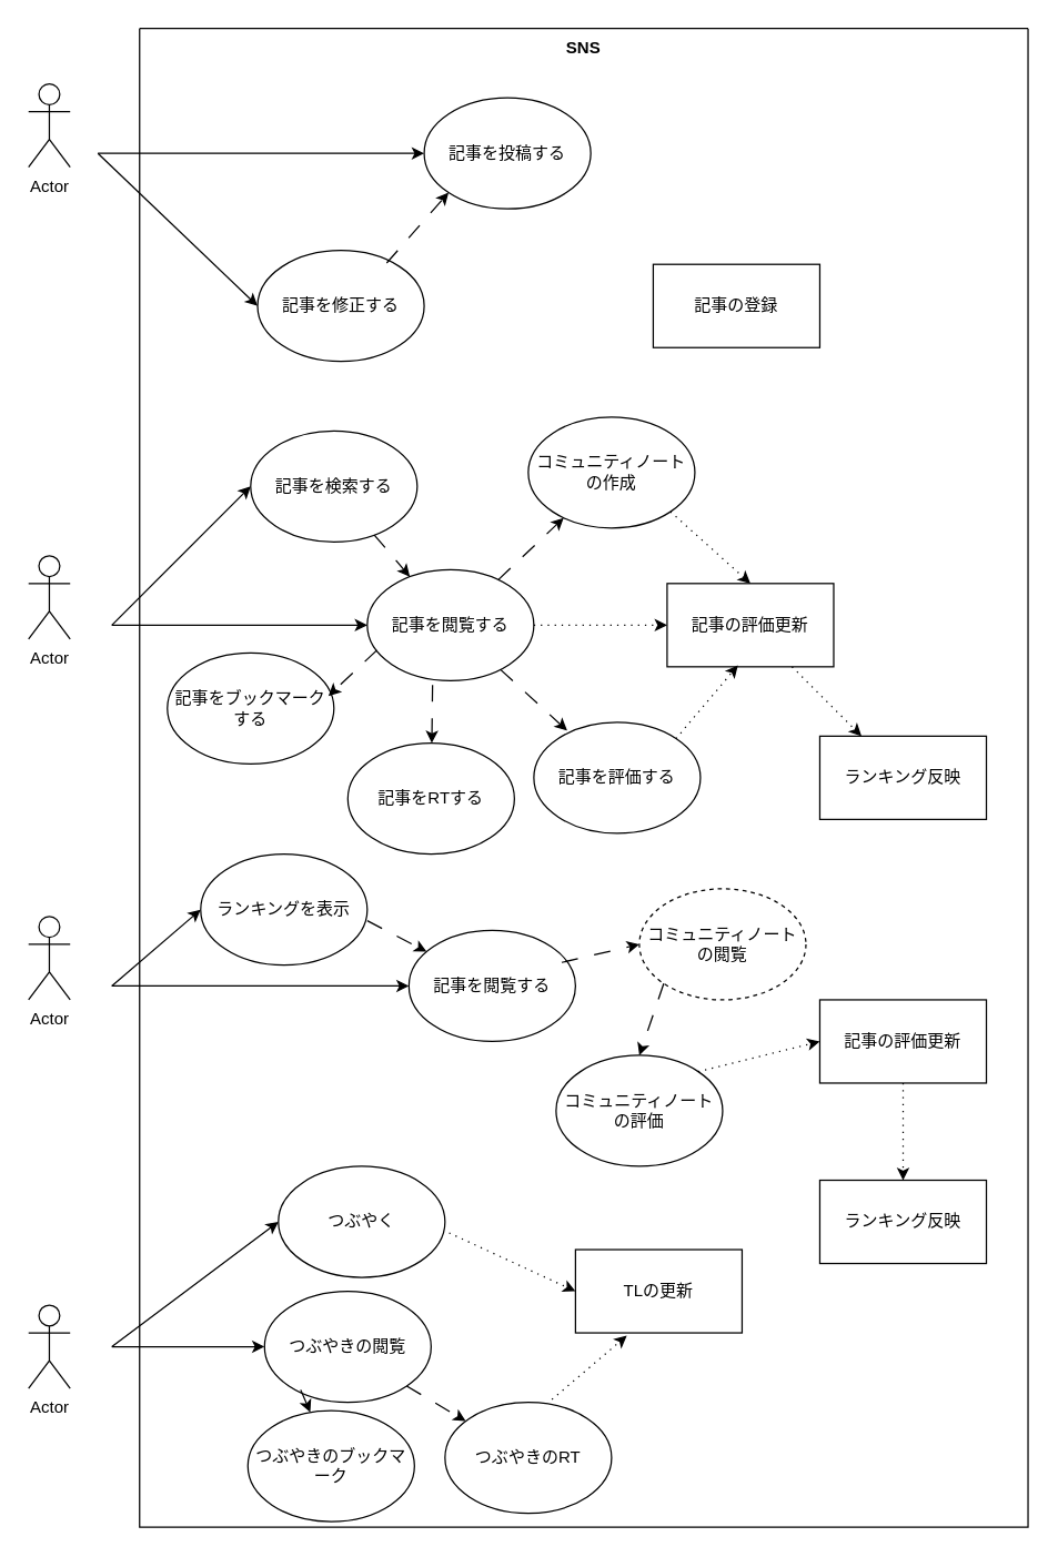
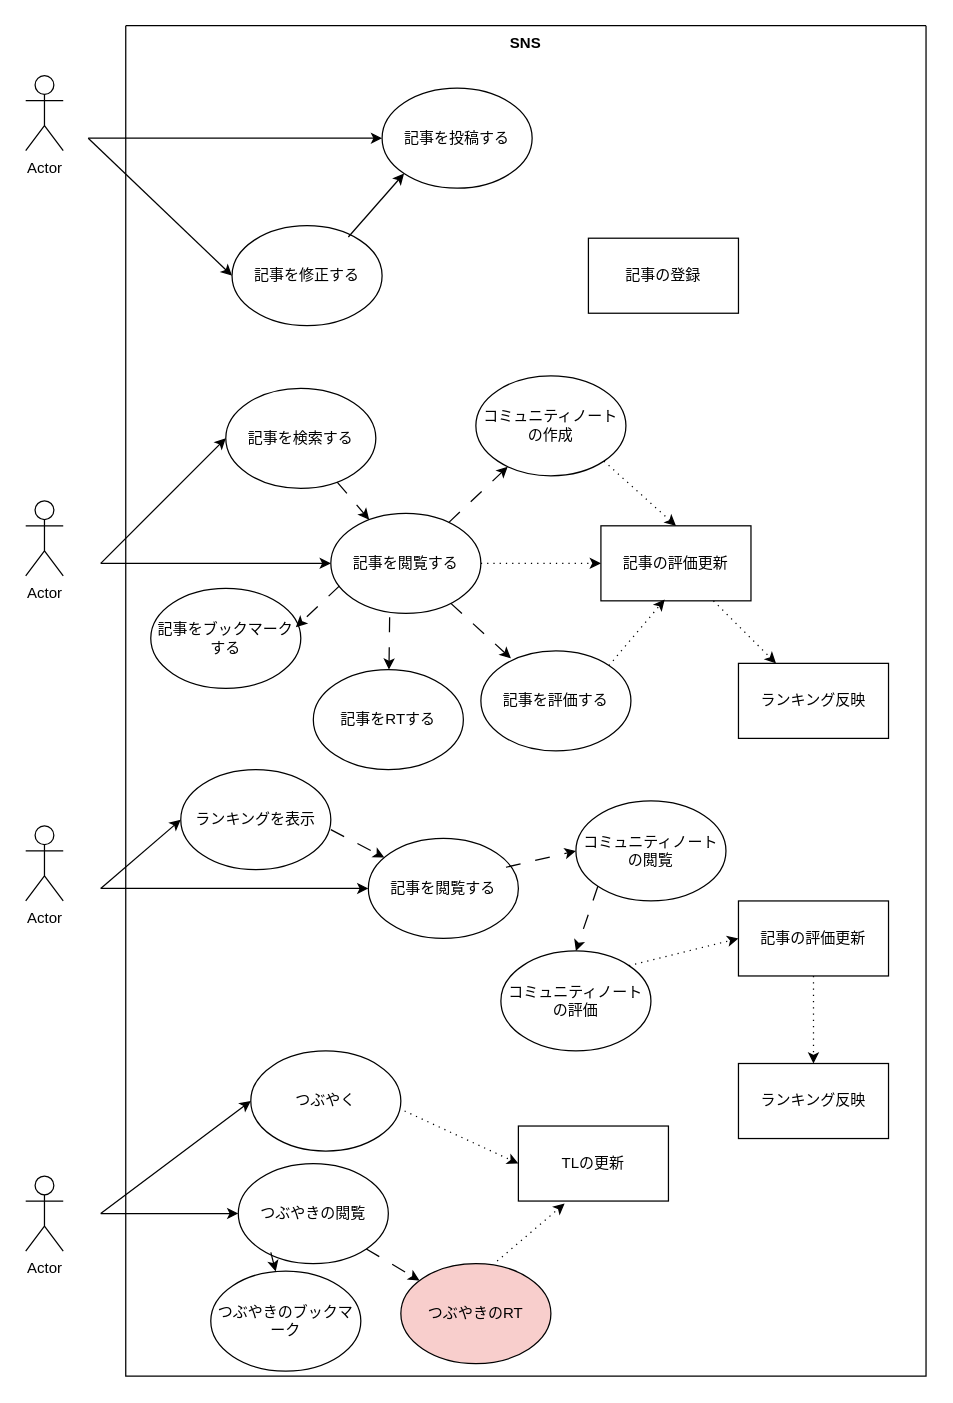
  <mxCell id="0" />
  <mxCell id="1" parent="0" />
  <mxCell id="2" value="SNS" style="swimlane;startSize=0;verticalAlign=top;" vertex="1" parent="1"><mxGeometry x="100" y="20" width="640" height="1080" as="geometry" /></mxCell>
  <mxCell id="3" value="Actor" style="shape=umlActor;verticalLabelPosition=bottom;verticalAlign=top;html=1;outlineConnect=0;" vertex="1" parent="2"><mxGeometry x="-80" y="40" width="30" height="60" as="geometry" /></mxCell>
  <mxCell id="4" value="記事を投稿する" style="ellipse;whiteSpace=wrap;html=1;" vertex="1" parent="2"><mxGeometry x="205" y="50" width="120" height="80" as="geometry" /></mxCell>
  <mxCell id="5" value="記事を修正する" style="ellipse;whiteSpace=wrap;html=1;" vertex="1" parent="2"><mxGeometry x="85" y="160" width="120" height="80" as="geometry" /></mxCell>
- <mxCell id="6" value="" style="endArrow=classic;html=1;rounded=0;entryX=0;entryY=1;entryDx=0;entryDy=0;exitX=0.775;exitY=0.113;exitDx=0;exitDy=0;exitPerimeter=0;dashed=1;dashPattern=12 12;" edge="1" parent="2" source="5" target="4"><mxGeometry width="50" height="50" relative="1" as="geometry"><mxPoint x="-50" y="100" as="sourcePoint" /><mxPoint x="114" y="230" as="targetPoint" /></mxGeometry></mxCell>
+ <mxCell id="6" value="" style="endArrow=classic;html=1;rounded=0;entryX=0;entryY=1;entryDx=0;entryDy=0;exitX=0.775;exitY=0.113;exitDx=0;exitDy=0;exitPerimeter=0;dashed=0;dashPattern=12 12;" edge="1" parent="2" source="5" target="4"><mxGeometry width="50" height="50" relative="1" as="geometry"><mxPoint x="-50" y="100" as="sourcePoint" /><mxPoint x="114" y="230" as="targetPoint" /></mxGeometry></mxCell>
  <mxCell id="7" value="記事の登録" style="rounded=0;whiteSpace=wrap;html=1;" vertex="1" parent="2"><mxGeometry x="370" y="170" width="120" height="60" as="geometry" /></mxCell>
  <mxCell id="8" value="" style="endArrow=classic;html=1;rounded=0;entryX=0;entryY=0.5;entryDx=0;entryDy=0;" edge="1" parent="2" target="4"><mxGeometry width="50" height="50" relative="1" as="geometry"><mxPoint x="-30" y="90" as="sourcePoint" /><mxPoint x="270" y="140" as="targetPoint" /></mxGeometry></mxCell>
  <mxCell id="9" value="" style="endArrow=classic;html=1;rounded=0;entryX=0;entryY=0.5;entryDx=0;entryDy=0;" edge="1" parent="2" target="5"><mxGeometry width="50" height="50" relative="1" as="geometry"><mxPoint x="-30" y="90" as="sourcePoint" /><mxPoint x="245" y="100" as="targetPoint" /></mxGeometry></mxCell>
  <mxCell id="10" value="記事を閲覧する" style="ellipse;whiteSpace=wrap;html=1;" vertex="1" parent="2"><mxGeometry x="164" y="390" width="120" height="80" as="geometry" /></mxCell>
  <mxCell id="11" value="" style="endArrow=classic;html=1;rounded=0;entryX=0;entryY=0.5;entryDx=0;entryDy=0;" edge="1" parent="2" target="10"><mxGeometry width="50" height="50" relative="1" as="geometry"><mxPoint x="-20" y="430" as="sourcePoint" /><mxPoint x="205" y="429.5" as="targetPoint" /></mxGeometry></mxCell>
  <mxCell id="12" value="記事を検索する" style="ellipse;whiteSpace=wrap;html=1;" vertex="1" parent="2"><mxGeometry x="80" y="290" width="120" height="80" as="geometry" /></mxCell>
  <mxCell id="13" value="" style="endArrow=classic;html=1;rounded=0;dashed=1;dashPattern=12 12;" edge="1" parent="2" source="12" target="10"><mxGeometry width="50" height="50" relative="1" as="geometry"><mxPoint x="188" y="269" as="sourcePoint" /><mxPoint x="233" y="218" as="targetPoint" /></mxGeometry></mxCell>
  <mxCell id="14" value="" style="endArrow=classic;html=1;rounded=0;entryX=0;entryY=0.5;entryDx=0;entryDy=0;" edge="1" parent="2" target="12"><mxGeometry width="50" height="50" relative="1" as="geometry"><mxPoint x="-20" y="430" as="sourcePoint" /><mxPoint x="95" y="300" as="targetPoint" /></mxGeometry></mxCell>
  <mxCell id="15" value="記事を評価する" style="ellipse;whiteSpace=wrap;html=1;" vertex="1" parent="2"><mxGeometry x="284" y="500" width="120" height="80" as="geometry" /></mxCell>
  <mxCell id="16" value="記事の評価更新" style="rounded=0;whiteSpace=wrap;html=1;" vertex="1" parent="2"><mxGeometry x="380" y="400" width="120" height="60" as="geometry" /></mxCell>
  <mxCell id="17" value="" style="endArrow=classic;html=1;rounded=0;entryX=0.2;entryY=0.075;entryDx=0;entryDy=0;exitX=0.8;exitY=0.9;exitDx=0;exitDy=0;dashed=1;dashPattern=12 12;exitPerimeter=0;entryPerimeter=0;" edge="1" parent="2" source="10" target="15"><mxGeometry width="50" height="50" relative="1" as="geometry"><mxPoint x="-50" y="439.5" as="sourcePoint" /><mxPoint x="215" y="440" as="targetPoint" /></mxGeometry></mxCell>
  <mxCell id="18" value="コミュニティノートの作成" style="ellipse;whiteSpace=wrap;html=1;" vertex="1" parent="2"><mxGeometry x="280" y="280" width="120" height="80" as="geometry" /></mxCell>
  <mxCell id="19" value="" style="endArrow=classic;html=1;rounded=0;dashed=1;dashPattern=12 12;" edge="1" parent="2" source="10" target="18"><mxGeometry width="50" height="50" relative="1" as="geometry"><mxPoint x="233" y="468" as="sourcePoint" /><mxPoint x="197" y="497" as="targetPoint" /></mxGeometry></mxCell>
  <mxCell id="20" value="" style="endArrow=classic;html=1;rounded=0;entryX=0.5;entryY=0;entryDx=0;entryDy=0;dashed=1;dashPattern=1 4;exitX=1;exitY=1;exitDx=0;exitDy=0;" edge="1" parent="2" source="18" target="16"><mxGeometry width="50" height="50" relative="1" as="geometry"><mxPoint x="324" y="124" as="sourcePoint" /><mxPoint x="440" y="180" as="targetPoint" /></mxGeometry></mxCell>
  <mxCell id="21" value="" style="endArrow=classic;html=1;rounded=0;entryX=0;entryY=0.5;entryDx=0;entryDy=0;dashed=1;dashPattern=1 4;" edge="1" parent="2" source="10" target="16"><mxGeometry width="50" height="50" relative="1" as="geometry"><mxPoint x="392" y="358" as="sourcePoint" /><mxPoint x="450" y="410" as="targetPoint" /></mxGeometry></mxCell>
  <mxCell id="22" value="" style="endArrow=classic;html=1;rounded=0;entryX=0.425;entryY=0.983;entryDx=0;entryDy=0;dashed=1;dashPattern=1 4;exitX=1;exitY=0;exitDx=0;exitDy=0;entryPerimeter=0;" edge="1" parent="2" source="15" target="16"><mxGeometry width="50" height="50" relative="1" as="geometry"><mxPoint x="294" y="440" as="sourcePoint" /><mxPoint x="390" y="440" as="targetPoint" /></mxGeometry></mxCell>
  <mxCell id="23" value="ランキング反映" style="rounded=0;whiteSpace=wrap;html=1;" vertex="1" parent="2"><mxGeometry x="490" y="510" width="120" height="60" as="geometry" /></mxCell>
  <mxCell id="24" value="" style="endArrow=classic;html=1;rounded=0;dashed=1;dashPattern=1 4;exitX=0.75;exitY=1;exitDx=0;exitDy=0;" edge="1" parent="2" source="16" target="23"><mxGeometry width="50" height="50" relative="1" as="geometry"><mxPoint x="392" y="358" as="sourcePoint" /><mxPoint x="450" y="410" as="targetPoint" /></mxGeometry></mxCell>
  <mxCell id="25" value="記事をRTする" style="ellipse;whiteSpace=wrap;html=1;" vertex="1" parent="2"><mxGeometry x="150" y="515" width="120" height="80" as="geometry" /></mxCell>
  <mxCell id="26" value="" style="endArrow=classic;html=1;rounded=0;exitX=0.392;exitY=1.038;exitDx=0;exitDy=0;dashed=1;dashPattern=12 12;exitPerimeter=0;" edge="1" parent="2" source="10" target="25"><mxGeometry width="50" height="50" relative="1" as="geometry"><mxPoint x="270" y="472" as="sourcePoint" /><mxPoint x="294" y="516" as="targetPoint" /></mxGeometry></mxCell>
  <mxCell id="27" value="記事をブックマークする" style="ellipse;whiteSpace=wrap;html=1;" vertex="1" parent="2"><mxGeometry x="20" y="450" width="120" height="80" as="geometry" /></mxCell>
  <mxCell id="28" value="" style="endArrow=classic;html=1;rounded=0;exitX=0.058;exitY=0.725;exitDx=0;exitDy=0;dashed=1;dashPattern=12 12;exitPerimeter=0;entryX=0.967;entryY=0.388;entryDx=0;entryDy=0;entryPerimeter=0;" edge="1" parent="2" source="10" target="27"><mxGeometry width="50" height="50" relative="1" as="geometry"><mxPoint x="192" y="468" as="sourcePoint" /><mxPoint x="196" y="520" as="targetPoint" /></mxGeometry></mxCell>
  <mxCell id="29" value="Actor" style="shape=umlActor;verticalLabelPosition=bottom;verticalAlign=top;html=1;outlineConnect=0;" vertex="1" parent="2"><mxGeometry x="-80" y="380" width="30" height="60" as="geometry" /></mxCell>
  <mxCell id="30" value="ランキングを表示" style="ellipse;whiteSpace=wrap;html=1;" vertex="1" parent="2"><mxGeometry x="44" y="595" width="120" height="80" as="geometry" /></mxCell>
  <mxCell id="31" value="記事を閲覧する" style="ellipse;whiteSpace=wrap;html=1;" vertex="1" parent="2"><mxGeometry x="194" y="650" width="120" height="80" as="geometry" /></mxCell>
  <mxCell id="32" value="" style="endArrow=classic;html=1;rounded=0;dashed=1;dashPattern=12 12;exitX=1;exitY=0.6;exitDx=0;exitDy=0;exitPerimeter=0;" edge="1" parent="2" source="30" target="31"><mxGeometry width="50" height="50" relative="1" as="geometry"><mxPoint x="179" y="375" as="sourcePoint" /><mxPoint x="205" y="405" as="targetPoint" /></mxGeometry></mxCell>
- <mxCell id="33" value="コミュニティノートの閲覧" style="ellipse;whiteSpace=wrap;html=1;dashed=1;" vertex="1" parent="2"><mxGeometry x="360" y="620" width="120" height="80" as="geometry" /></mxCell>
+ <mxCell id="33" value="コミュニティノートの閲覧" style="ellipse;whiteSpace=wrap;html=1;" vertex="1" parent="2"><mxGeometry x="360" y="620" width="120" height="80" as="geometry" /></mxCell>
  <mxCell id="34" value="" style="endArrow=classic;html=1;rounded=0;dashed=1;dashPattern=12 12;entryX=0;entryY=0.5;entryDx=0;entryDy=0;exitX=0.917;exitY=0.288;exitDx=0;exitDy=0;exitPerimeter=0;" edge="1" parent="2" source="31" target="33"><mxGeometry width="50" height="50" relative="1" as="geometry"><mxPoint x="320" y="690" as="sourcePoint" /><mxPoint x="217" y="675" as="targetPoint" /></mxGeometry></mxCell>
  <mxCell id="35" value="コミュニティノートの評価" style="ellipse;whiteSpace=wrap;html=1;" vertex="1" parent="2"><mxGeometry x="300" y="740" width="120" height="80" as="geometry" /></mxCell>
  <mxCell id="36" value="" style="endArrow=classic;html=1;rounded=0;dashed=1;dashPattern=12 12;entryX=0.5;entryY=0;entryDx=0;entryDy=0;exitX=0;exitY=1;exitDx=0;exitDy=0;" edge="1" parent="2" source="33" target="35"><mxGeometry width="50" height="50" relative="1" as="geometry"><mxPoint x="314" y="683" as="sourcePoint" /><mxPoint x="370" y="670" as="targetPoint" /></mxGeometry></mxCell>
  <mxCell id="37" value="記事の評価更新" style="rounded=0;whiteSpace=wrap;html=1;" vertex="1" parent="2"><mxGeometry x="490" y="700" width="120" height="60" as="geometry" /></mxCell>
  <mxCell id="38" value="ランキング反映" style="rounded=0;whiteSpace=wrap;html=1;" vertex="1" parent="2"><mxGeometry x="490" y="830" width="120" height="60" as="geometry" /></mxCell>
  <mxCell id="39" value="" style="endArrow=classic;html=1;rounded=0;dashed=1;dashPattern=1 4;exitX=0.5;exitY=1;exitDx=0;exitDy=0;" edge="1" parent="2" source="37" target="38"><mxGeometry width="50" height="50" relative="1" as="geometry"><mxPoint x="412" y="728" as="sourcePoint" /><mxPoint x="470" y="780" as="targetPoint" /></mxGeometry></mxCell>
  <mxCell id="40" value="" style="endArrow=classic;html=1;rounded=0;entryX=0;entryY=0.5;entryDx=0;entryDy=0;dashed=1;dashPattern=1 4;exitX=1;exitY=0;exitDx=0;exitDy=0;" edge="1" parent="2" source="35" target="37"><mxGeometry width="50" height="50" relative="1" as="geometry"><mxPoint x="396" y="522" as="sourcePoint" /><mxPoint x="441" y="469" as="targetPoint" /></mxGeometry></mxCell>
  <mxCell id="41" value="" style="endArrow=classic;html=1;rounded=0;entryX=0;entryY=0.5;entryDx=0;entryDy=0;" edge="1" parent="2" target="30"><mxGeometry width="50" height="50" relative="1" as="geometry"><mxPoint x="-20" y="690" as="sourcePoint" /><mxPoint x="90" y="340" as="targetPoint" /></mxGeometry></mxCell>
  <mxCell id="42" value="" style="endArrow=classic;html=1;rounded=0;entryX=0;entryY=0.5;entryDx=0;entryDy=0;" edge="1" parent="2" target="31"><mxGeometry width="50" height="50" relative="1" as="geometry"><mxPoint x="-20" y="690" as="sourcePoint" /><mxPoint x="54" y="645" as="targetPoint" /></mxGeometry></mxCell>
  <mxCell id="43" value="つぶやく" style="ellipse;whiteSpace=wrap;html=1;" vertex="1" parent="2"><mxGeometry x="100" y="820" width="120" height="80" as="geometry" /></mxCell>
  <mxCell id="44" value="つぶやきの閲覧" style="ellipse;whiteSpace=wrap;html=1;" vertex="1" parent="2"><mxGeometry x="90" y="910" width="120" height="80" as="geometry" /></mxCell>
  <mxCell id="45" value="TLの更新" style="rounded=0;whiteSpace=wrap;html=1;" vertex="1" parent="2"><mxGeometry x="314" y="880" width="120" height="60" as="geometry" /></mxCell>
  <mxCell id="46" value="" style="endArrow=classic;html=1;rounded=0;entryX=0;entryY=0.5;entryDx=0;entryDy=0;dashed=1;dashPattern=1 4;exitX=1.025;exitY=0.6;exitDx=0;exitDy=0;exitPerimeter=0;" edge="1" parent="2" target="45" source="43"><mxGeometry width="50" height="50" relative="1" as="geometry"><mxPoint x="236" y="942" as="sourcePoint" /><mxPoint x="275" y="659" as="targetPoint" /></mxGeometry></mxCell>
- <mxCell id="47" value="つぶやきのRT" style="ellipse;whiteSpace=wrap;html=1;" vertex="1" parent="2"><mxGeometry x="220" y="990" width="120" height="80" as="geometry" /></mxCell>
+ <mxCell id="47" value="つぶやきのRT" style="ellipse;whiteSpace=wrap;html=1;fillColor=#f8cecc;" vertex="1" parent="2"><mxGeometry x="220" y="990" width="120" height="80" as="geometry" /></mxCell>
  <mxCell id="48" value="" style="endArrow=classic;html=1;rounded=0;entryX=0.308;entryY=1.033;entryDx=0;entryDy=0;dashed=1;dashPattern=1 4;exitX=0.642;exitY=-0.025;exitDx=0;exitDy=0;exitPerimeter=0;entryPerimeter=0;" edge="1" parent="2" source="47" target="45"><mxGeometry width="50" height="50" relative="1" as="geometry"><mxPoint x="233" y="878" as="sourcePoint" /><mxPoint x="324" y="920" as="targetPoint" /></mxGeometry></mxCell>
  <mxCell id="49" value="" style="endArrow=classic;html=1;rounded=0;dashed=1;dashPattern=12 12;exitX=1;exitY=1;exitDx=0;exitDy=0;" edge="1" parent="2" source="44" target="47"><mxGeometry width="50" height="50" relative="1" as="geometry"><mxPoint x="388" y="698" as="sourcePoint" /><mxPoint x="370" y="750" as="targetPoint" /></mxGeometry></mxCell>
- <mxCell id="50" value="つぶやきのブックマーク" style="ellipse;whiteSpace=wrap;html=1;" vertex="1" parent="2"><mxGeometry x="78" y="996" width="120" height="80" as="geometry" /></mxCell>
+ <mxCell id="50" value="つぶやきのブックマーク" style="ellipse;whiteSpace=wrap;html=1;" vertex="1" parent="2"><mxGeometry x="68" y="996" width="120" height="80" as="geometry" /></mxCell>
  <mxCell id="51" value="" style="endArrow=classic;html=1;rounded=0;dashed=1;dashPattern=12 12;exitX=0.217;exitY=0.888;exitDx=0;exitDy=0;exitPerimeter=0;" edge="1" parent="2" target="50" source="44"><mxGeometry width="50" height="50" relative="1" as="geometry"><mxPoint x="60" y="984" as="sourcePoint" /><mxPoint x="218" y="756" as="targetPoint" /></mxGeometry></mxCell>
  <mxCell id="52" value="Actor" style="shape=umlActor;verticalLabelPosition=bottom;verticalAlign=top;html=1;outlineConnect=0;" vertex="1" parent="1"><mxGeometry x="20" y="940" width="30" height="60" as="geometry" /></mxCell>
  <mxCell id="53" value="" style="endArrow=classic;html=1;rounded=0;entryX=0;entryY=0.5;entryDx=0;entryDy=0;" edge="1" parent="1" target="43"><mxGeometry width="50" height="50" relative="1" as="geometry"><mxPoint x="80" y="970" as="sourcePoint" /><mxPoint x="144" y="920" as="targetPoint" /></mxGeometry></mxCell>
  <mxCell id="54" value="Actor" style="shape=umlActor;verticalLabelPosition=bottom;verticalAlign=top;html=1;outlineConnect=0;" vertex="1" parent="1"><mxGeometry x="20" y="660" width="30" height="60" as="geometry" /></mxCell>
  <mxCell id="55" value="" style="endArrow=classic;html=1;rounded=0;" edge="1" parent="1" target="44"><mxGeometry width="50" height="50" relative="1" as="geometry"><mxPoint x="80" y="970" as="sourcePoint" /><mxPoint x="210" y="890" as="targetPoint" /></mxGeometry></mxCell>
